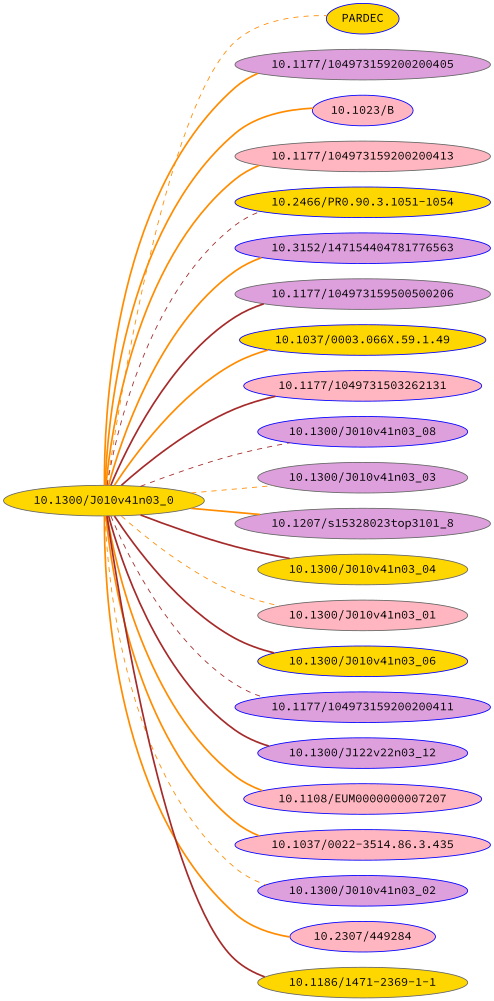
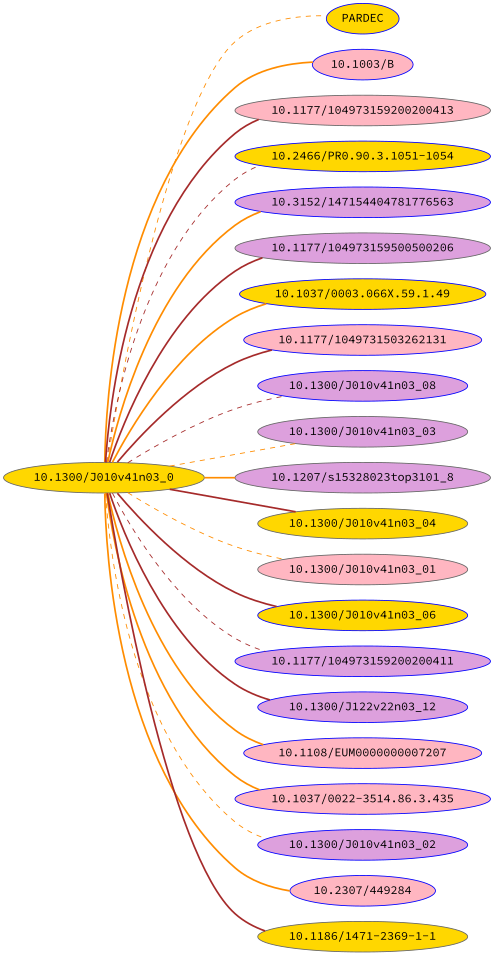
  strict graph {
    fontname="Source Code Pro"
    rankdir=LR
    node [color=blue fillcolor=plum fontname="Source Code Pro" style=filled]
    edge [color=darkorange fontname="Source Code Pro" style=bold]
    "10.1300/J010v41n03\_0" [color=gray40 fillcolor=gold]
    PARDEC [fillcolor=gold]
-   "10.1177/104973159200200405" [color=gray40]
-   "10.1023/B" [fillcolor=lightpink]
+   "10.1023/B" [fillcolor=lightpink label="10.1003/B"]
    "10.1177/104973159200200413" [color=gray40 fillcolor=lightpink]
    "10.2466/PR0.90.3.1051-1054" [fillcolor=gold]
    "10.3152/147154404781776563"
    "10.1177/104973159500500206" [color=gray40]
    "10.1037/0003.066X.59.1.49" [fillcolor=gold]
    "10.1177/1049731503262131" [fillcolor=lightpink]
    "10.1300/J010v41n03\_08"
    "10.1300/J010v41n03\_03" [color=gray40]
    "10.1207/s15328023top3101\_8" [color=gray40]
    "10.1300/J010v41n03\_04" [color=gray40 fillcolor=gold]
    "10.1300/J010v41n03\_01" [color=gray40 fillcolor=lightpink]
    "10.1300/J010v41n03\_06" [fillcolor=gold]
    "10.1177/104973159200200411"
    "10.1300/J122v22n03\_12"
    "10.1108/EUM0000000007207" [fillcolor=lightpink]
    "10.1037/0022-3514.86.3.435" [fillcolor=lightpink]
    "10.1300/J010v41n03\_02"
    "10.2307/449284" [fillcolor=lightpink]
    "10.1186/1471-2369-1-1" [color=gray40 fillcolor=gold]
    "10.1300/J010v41n03\_0" -- PARDEC [style=dashed]
-   "10.1300/J010v41n03\_0" -- "10.1177/104973159200200405"
    "10.1300/J010v41n03\_0" -- "10.1023/B"
-   "10.1300/J010v41n03\_0" -- "10.1177/104973159200200413"
+   "10.1300/J010v41n03\_0" -- "10.1177/104973159200200413" [color=brown]
    "10.1300/J010v41n03\_0" -- "10.2466/PR0.90.3.1051-1054" [color=brown style=dashed]
    "10.1300/J010v41n03\_0" -- "10.3152/147154404781776563"
    "10.1300/J010v41n03\_0" -- "10.1177/104973159500500206" [color=brown]
    "10.1300/J010v41n03\_0" -- "10.1037/0003.066X.59.1.49"
    "10.1300/J010v41n03\_0" -- "10.1177/1049731503262131" [color=brown]
    "10.1300/J010v41n03\_0" -- "10.1300/J010v41n03\_08" [color=brown style=dashed]
    "10.1300/J010v41n03\_0" -- "10.1300/J010v41n03\_03" [style=dashed]
    "10.1300/J010v41n03\_0" -- "10.1207/s15328023top3101\_8"
    "10.1300/J010v41n03\_0" -- "10.1300/J010v41n03\_04" [color=brown]
    "10.1300/J010v41n03\_0" -- "10.1300/J010v41n03\_01" [style=dashed]
    "10.1300/J010v41n03\_0" -- "10.1300/J010v41n03\_06" [color=brown]
    "10.1300/J010v41n03\_0" -- "10.1177/104973159200200411" [color=brown style=dashed]
    "10.1300/J010v41n03\_0" -- "10.1300/J122v22n03\_12" [color=brown]
    "10.1300/J010v41n03\_0" -- "10.1108/EUM0000000007207"
    "10.1300/J010v41n03\_0" -- "10.1037/0022-3514.86.3.435"
    "10.1300/J010v41n03\_0" -- "10.1300/J010v41n03\_02" [style=dashed]
    "10.1300/J010v41n03\_0" -- "10.2307/449284"
    "10.1300/J010v41n03\_0" -- "10.1186/1471-2369-1-1" [color=brown]
  }
